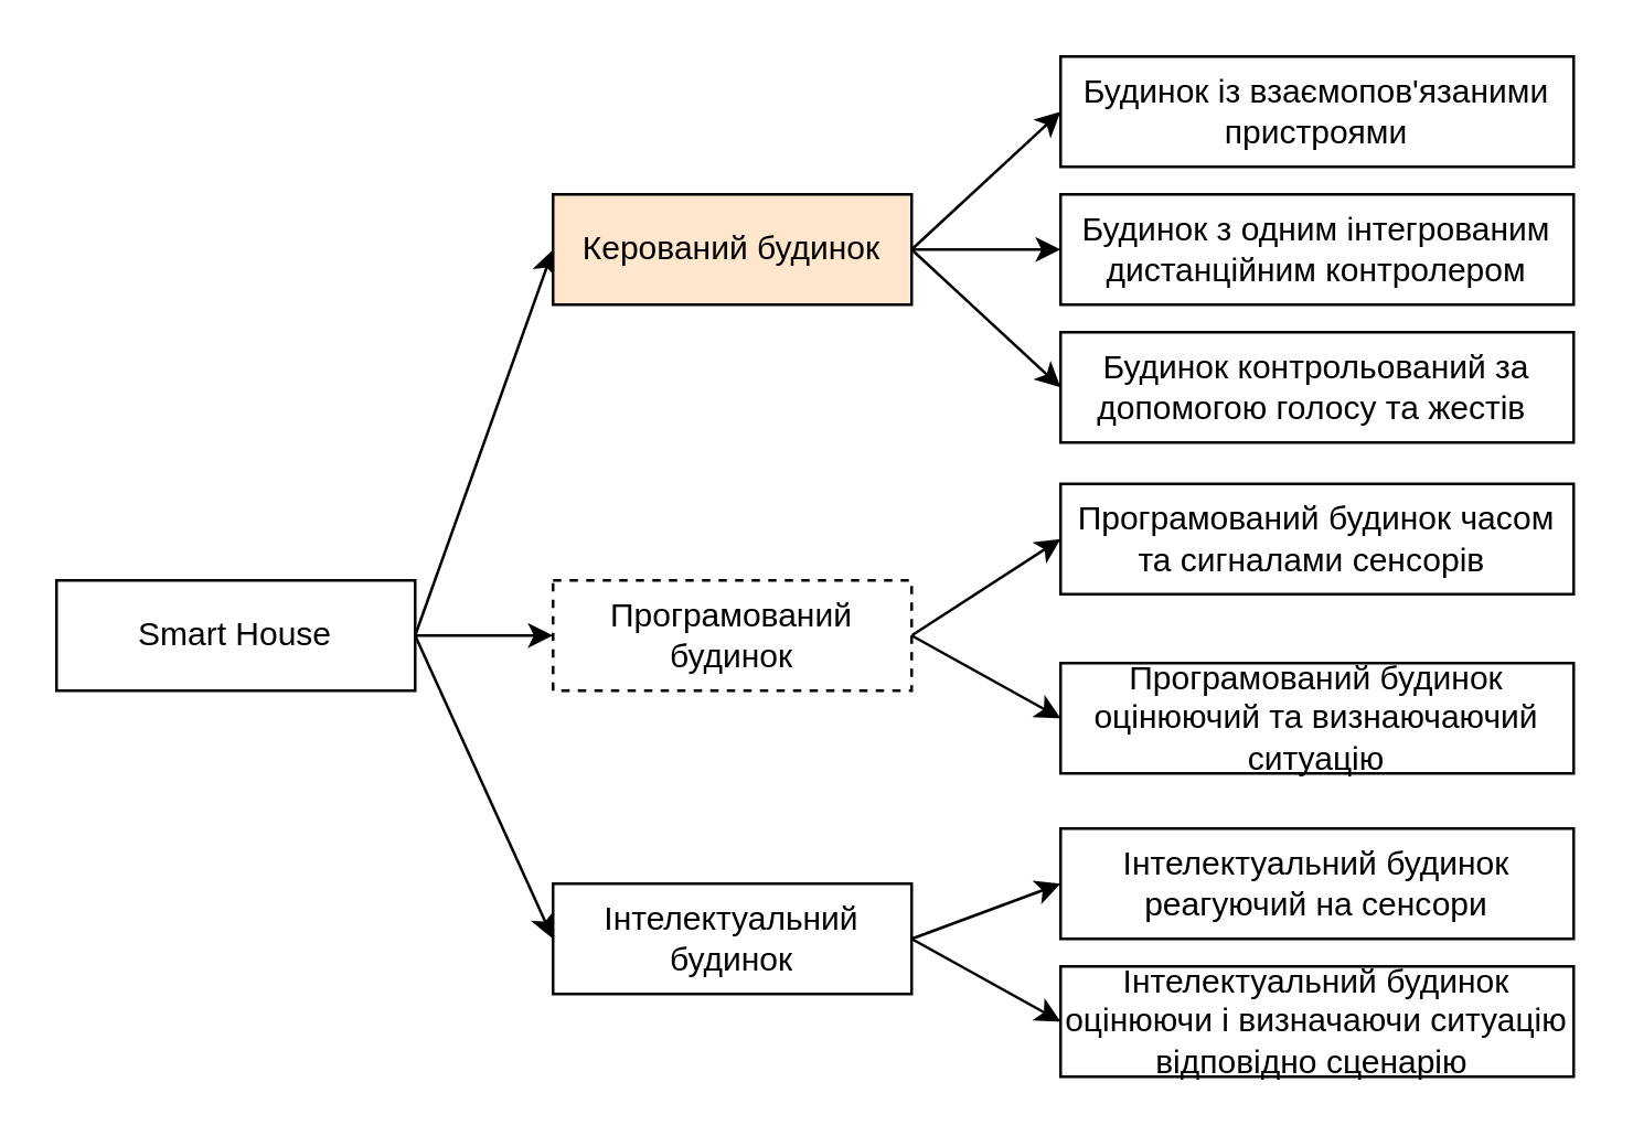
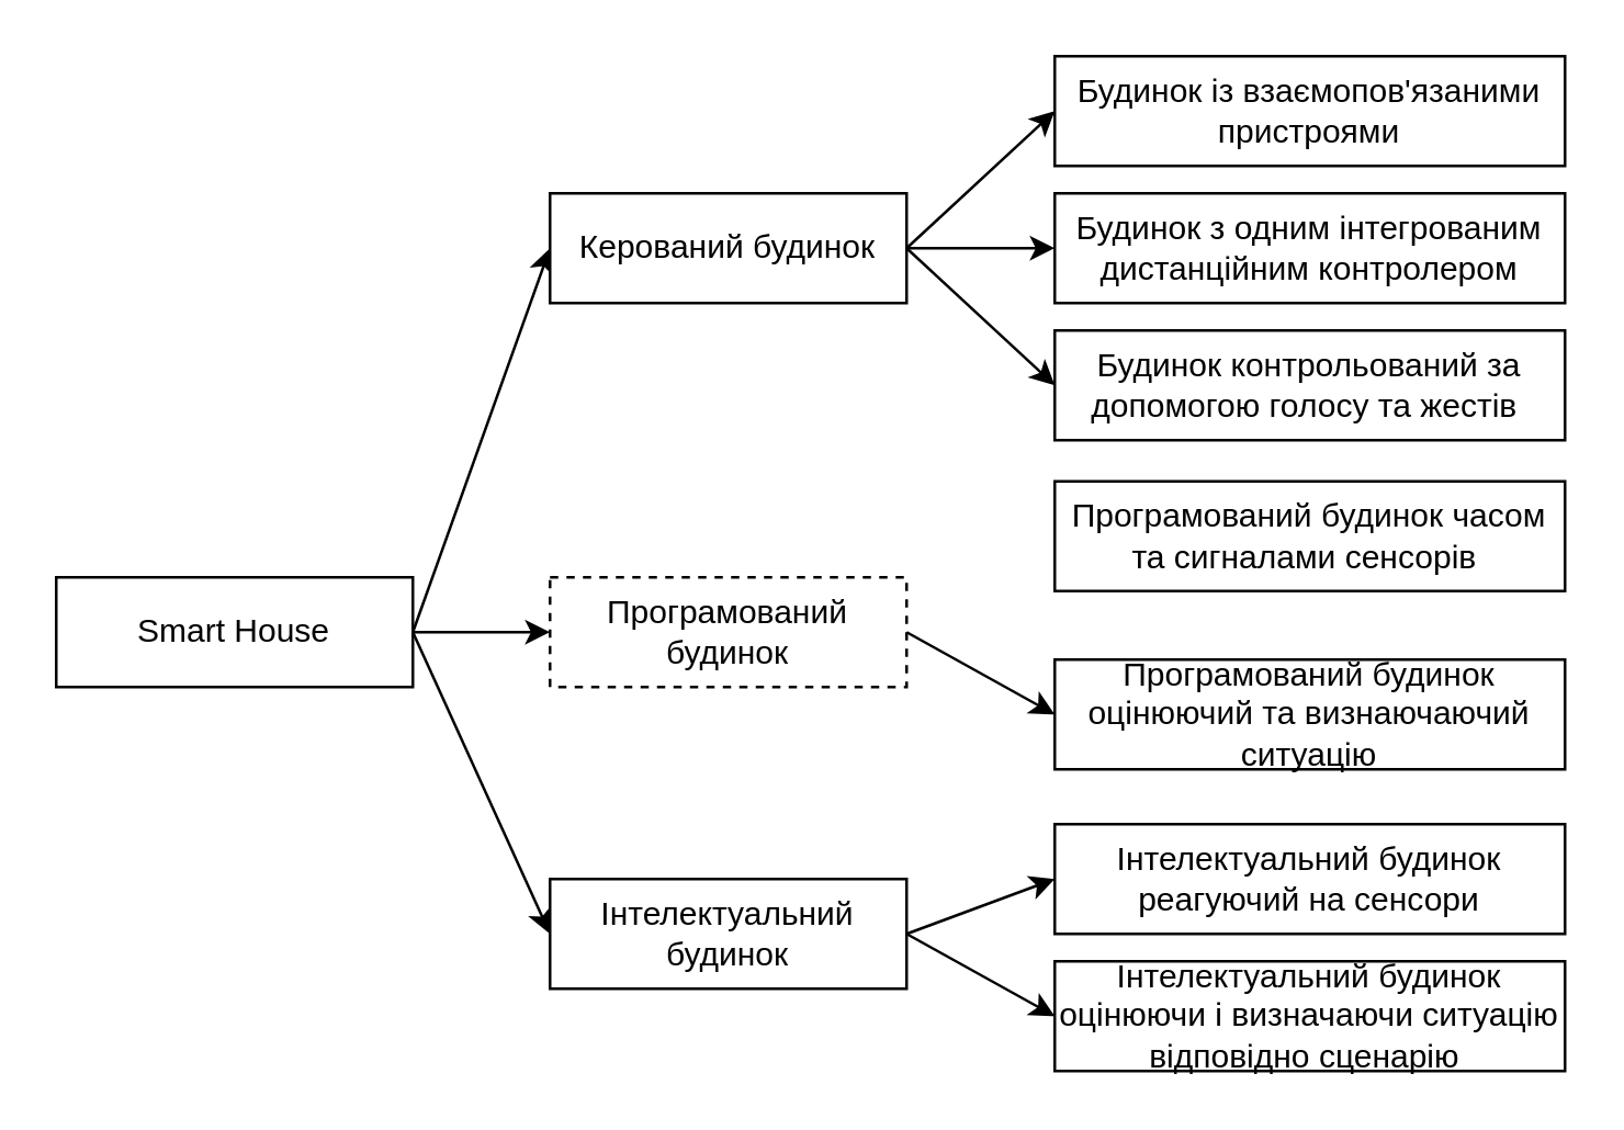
  <mxCell id="0" />
  <mxCell id="1" parent="0" />
  <mxCell id="2" value="Будинок контрольований за допомогою голосу та жестів&amp;nbsp;" style="rounded=0;whiteSpace=wrap;html=1;" vertex="1" parent="1"><mxGeometry x="384" y="120" width="186" height="40" as="geometry" /></mxCell>
  <mxCell id="3" value="Програмований будинок часом та сигналами сенсорів&amp;nbsp;" style="rounded=0;whiteSpace=wrap;html=1;" vertex="1" parent="1"><mxGeometry x="384" y="175" width="186" height="40" as="geometry" /></mxCell>
  <mxCell id="4" style="edgeStyle=none;rounded=0;orthogonalLoop=1;jettySize=auto;html=1;entryX=0;entryY=0.5;entryDx=0;entryDy=0;exitX=1;exitY=0.5;exitDx=0;exitDy=0;" edge="1" parent="1" source="7" target="19"><mxGeometry relative="1" as="geometry" /></mxCell>
  <mxCell id="5" style="edgeStyle=none;rounded=0;orthogonalLoop=1;jettySize=auto;html=1;exitX=1;exitY=0.5;exitDx=0;exitDy=0;entryX=0;entryY=0.5;entryDx=0;entryDy=0;" edge="1" parent="1" source="7" target="15"><mxGeometry relative="1" as="geometry" /></mxCell>
  <mxCell id="6" style="edgeStyle=none;rounded=0;orthogonalLoop=1;jettySize=auto;html=1;exitX=1;exitY=0.5;exitDx=0;exitDy=0;entryX=0;entryY=0.5;entryDx=0;entryDy=0;" edge="1" parent="1" source="7" target="12"><mxGeometry relative="1" as="geometry" /></mxCell>
  <mxCell id="7" value="Smart House" style="rounded=0;whiteSpace=wrap;html=1;" vertex="1" parent="1"><mxGeometry x="20" y="210" width="130" height="40" as="geometry" /></mxCell>
  <mxCell id="8" value="Будинок із взаємопов'язаними пристроями" style="rounded=0;whiteSpace=wrap;html=1;" vertex="1" parent="1"><mxGeometry x="384" y="20" width="186" height="40" as="geometry" /></mxCell>
  <mxCell id="9" value="Будинок з одним інтегрованим дистанційним контролером" style="rounded=0;whiteSpace=wrap;html=1;" vertex="1" parent="1"><mxGeometry x="384" y="70" width="186" height="40" as="geometry" /></mxCell>
  <mxCell id="10" style="edgeStyle=none;rounded=0;orthogonalLoop=1;jettySize=auto;html=1;entryX=0;entryY=0.5;entryDx=0;entryDy=0;" edge="1" parent="1" target="22"><mxGeometry relative="1" as="geometry"><mxPoint x="330" y="340" as="sourcePoint" /></mxGeometry></mxCell>
  <mxCell id="11" style="edgeStyle=none;rounded=0;orthogonalLoop=1;jettySize=auto;html=1;entryX=0;entryY=0.5;entryDx=0;entryDy=0;exitX=1;exitY=0.5;exitDx=0;exitDy=0;" edge="1" parent="1" source="12" target="21"><mxGeometry relative="1" as="geometry" /></mxCell>
  <mxCell id="12" value="Інтелектуальний будинок" style="rounded=0;whiteSpace=wrap;html=1;" vertex="1" parent="1"><mxGeometry x="200" y="320" width="130" height="40" as="geometry" /></mxCell>
- <mxCell id="13" style="rounded=0;orthogonalLoop=1;jettySize=auto;html=1;entryX=0;entryY=0.5;entryDx=0;entryDy=0;exitX=1;exitY=0.5;exitDx=0;exitDy=0;" edge="1" parent="1" source="15" target="3"><mxGeometry relative="1" as="geometry" /></mxCell>
  <mxCell id="14" style="edgeStyle=none;rounded=0;orthogonalLoop=1;jettySize=auto;html=1;entryX=0;entryY=0.5;entryDx=0;entryDy=0;exitX=1;exitY=0.5;exitDx=0;exitDy=0;" edge="1" parent="1" source="15" target="20"><mxGeometry relative="1" as="geometry" /></mxCell>
  <mxCell id="15" value="Програмований будинок" style="rounded=0;whiteSpace=wrap;html=1;dashed=1;" vertex="1" parent="1"><mxGeometry x="200" y="210" width="130" height="40" as="geometry" /></mxCell>
  <mxCell id="16" style="edgeStyle=none;rounded=0;orthogonalLoop=1;jettySize=auto;html=1;exitX=1;exitY=0.5;exitDx=0;exitDy=0;entryX=0;entryY=0.5;entryDx=0;entryDy=0;" edge="1" parent="1" source="19" target="2"><mxGeometry relative="1" as="geometry" /></mxCell>
  <mxCell id="17" style="edgeStyle=none;rounded=0;orthogonalLoop=1;jettySize=auto;html=1;exitX=1;exitY=0.5;exitDx=0;exitDy=0;entryX=0;entryY=0.5;entryDx=0;entryDy=0;" edge="1" parent="1" source="19" target="9"><mxGeometry relative="1" as="geometry" /></mxCell>
  <mxCell id="18" style="edgeStyle=none;rounded=0;orthogonalLoop=1;jettySize=auto;html=1;exitX=1;exitY=0.5;exitDx=0;exitDy=0;entryX=0;entryY=0.5;entryDx=0;entryDy=0;" edge="1" parent="1" source="19" target="8"><mxGeometry relative="1" as="geometry" /></mxCell>
- <mxCell id="19" value="Керований будинок" style="rounded=0;whiteSpace=wrap;html=1;fillColor=#ffe6cc;" vertex="1" parent="1"><mxGeometry x="200" y="70" width="130" height="40" as="geometry" /></mxCell>
+ <mxCell id="19" value="Керований будинок" style="rounded=0;whiteSpace=wrap;html=1;" vertex="1" parent="1"><mxGeometry x="200" y="70" width="130" height="40" as="geometry" /></mxCell>
  <mxCell id="20" value="Програмований будинок оцінюючий та визнаючаючий ситуацію" style="rounded=0;whiteSpace=wrap;html=1;" vertex="1" parent="1"><mxGeometry x="384" y="240" width="186" height="40" as="geometry" /></mxCell>
  <mxCell id="21" value="Інтелектуальний будинок оцінюючи і визначаючи ситуацію відповідно сценарію&amp;nbsp;" style="rounded=0;whiteSpace=wrap;html=1;" vertex="1" parent="1"><mxGeometry x="384" y="350" width="186" height="40" as="geometry" /></mxCell>
  <mxCell id="22" value="Інтелектуальний будинок реагуючий на сенсори" style="rounded=0;whiteSpace=wrap;html=1;" vertex="1" parent="1"><mxGeometry x="384" y="300" width="186" height="40" as="geometry" /></mxCell>
